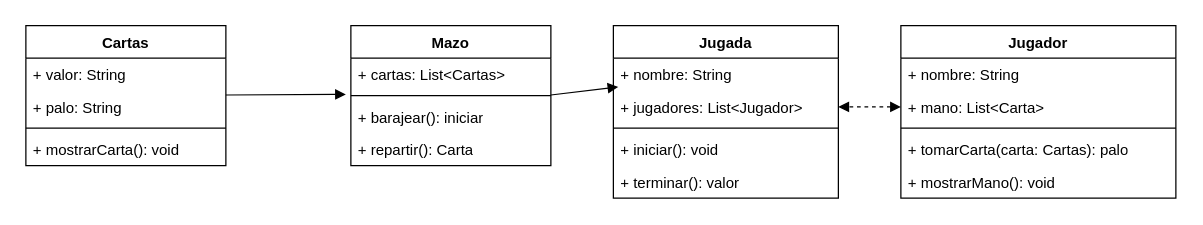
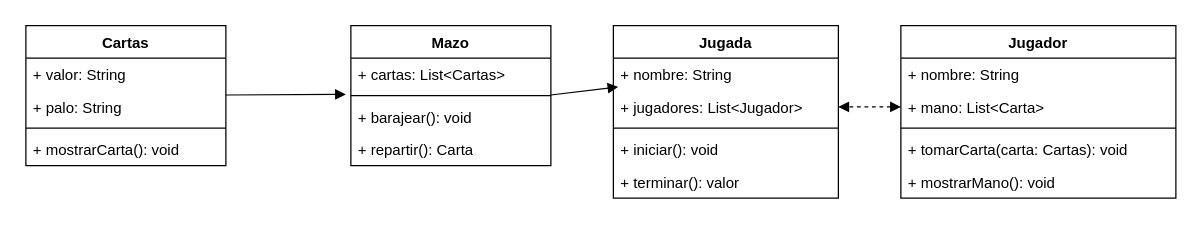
  <mxCell id="0" />
  <mxCell id="1" parent="0" />
  <mxCell id="2" value="Cartas" style="swimlane;fontStyle=1;align=center;verticalAlign=top;childLayout=stackLayout;horizontal=1;startSize=26;horizontalStack=0;resizeParent=1;resizeParentMax=0;resizeLast=0;collapsible=1;marginBottom=0;whiteSpace=wrap;html=1;" parent="1" vertex="1"><mxGeometry x="20" y="20" width="160" height="112" as="geometry" /></mxCell>
  <mxCell id="3" value="+ valor: String" style="text;strokeColor=none;fillColor=none;align=left;verticalAlign=top;spacingLeft=4;spacingRight=4;overflow=hidden;rotatable=0;points=[[0,0.5],[1,0.5]];portConstraint=eastwest;whiteSpace=wrap;html=1;" parent="2" vertex="1"><mxGeometry y="26" width="160" height="26" as="geometry" /></mxCell>
  <mxCell id="4" value="+ palo: String" style="text;strokeColor=none;fillColor=none;align=left;verticalAlign=top;spacingLeft=4;spacingRight=4;overflow=hidden;rotatable=0;points=[[0,0.5],[1,0.5]];portConstraint=eastwest;whiteSpace=wrap;html=1;" parent="2" vertex="1"><mxGeometry y="52" width="160" height="26" as="geometry" /></mxCell>
  <mxCell id="5" value="" style="line;strokeWidth=1;fillColor=none;align=left;verticalAlign=middle;spacingTop=-1;spacingLeft=3;spacingRight=3;rotatable=0;labelPosition=right;points=[];portConstraint=eastwest;strokeColor=inherit;" parent="2" vertex="1"><mxGeometry y="78" width="160" height="8" as="geometry" /></mxCell>
  <mxCell id="6" value="+ mostrarCarta(): void" style="text;strokeColor=none;fillColor=none;align=left;verticalAlign=top;spacingLeft=4;spacingRight=4;overflow=hidden;rotatable=0;points=[[0,0.5],[1,0.5]];portConstraint=eastwest;whiteSpace=wrap;html=1;" parent="2" vertex="1"><mxGeometry y="86" width="160" height="26" as="geometry" /></mxCell>
  <mxCell id="7" value="Mazo" style="swimlane;fontStyle=1;align=center;verticalAlign=top;childLayout=stackLayout;horizontal=1;startSize=26;horizontalStack=0;resizeParent=1;resizeParentMax=0;resizeLast=0;collapsible=1;marginBottom=0;whiteSpace=wrap;html=1;" parent="1" vertex="1"><mxGeometry x="280" y="20" width="160" height="112" as="geometry" /></mxCell>
  <mxCell id="8" value="+ cartas: List&amp;lt;Cartas&amp;gt;" style="text;strokeColor=none;fillColor=none;align=left;verticalAlign=top;spacingLeft=4;spacingRight=4;overflow=hidden;rotatable=0;points=[[0,0.5],[1,0.5]];portConstraint=eastwest;whiteSpace=wrap;html=1;" parent="7" vertex="1"><mxGeometry y="26" width="160" height="26" as="geometry" /></mxCell>
  <mxCell id="9" value="" style="line;strokeWidth=1;fillColor=none;align=left;verticalAlign=middle;spacingTop=-1;spacingLeft=3;spacingRight=3;rotatable=0;labelPosition=right;points=[];portConstraint=eastwest;strokeColor=inherit;" parent="7" vertex="1"><mxGeometry y="52" width="160" height="8" as="geometry" /></mxCell>
- <mxCell id="10" value="+ barajear(): iniciar" style="text;strokeColor=none;fillColor=none;align=left;verticalAlign=top;spacingLeft=4;spacingRight=4;overflow=hidden;rotatable=0;points=[[0,0.5],[1,0.5]];portConstraint=eastwest;whiteSpace=wrap;html=1;" parent="7" vertex="1"><mxGeometry y="60" width="160" height="26" as="geometry" /></mxCell>
+ <mxCell id="10" value="+ barajear(): void" style="text;strokeColor=none;fillColor=none;align=left;verticalAlign=top;spacingLeft=4;spacingRight=4;overflow=hidden;rotatable=0;points=[[0,0.5],[1,0.5]];portConstraint=eastwest;whiteSpace=wrap;html=1;" parent="7" vertex="1"><mxGeometry y="60" width="160" height="26" as="geometry" /></mxCell>
  <mxCell id="11" value="+ repartir(): Carta" style="text;strokeColor=none;fillColor=none;align=left;verticalAlign=top;spacingLeft=4;spacingRight=4;overflow=hidden;rotatable=0;points=[[0,0.5],[1,0.5]];portConstraint=eastwest;whiteSpace=wrap;html=1;" parent="7" vertex="1"><mxGeometry y="86" width="160" height="26" as="geometry" /></mxCell>
  <mxCell id="12" value="Jugada" style="swimlane;fontStyle=1;align=center;verticalAlign=top;childLayout=stackLayout;horizontal=1;startSize=26;horizontalStack=0;resizeParent=1;resizeParentMax=0;resizeLast=0;collapsible=1;marginBottom=0;whiteSpace=wrap;html=1;" parent="1" vertex="1"><mxGeometry x="490" y="20" width="180" height="138" as="geometry" /></mxCell>
  <mxCell id="13" value="+ nombre: String" style="text;strokeColor=none;fillColor=none;align=left;verticalAlign=top;spacingLeft=4;spacingRight=4;overflow=hidden;rotatable=0;points=[[0,0.5],[1,0.5]];portConstraint=eastwest;whiteSpace=wrap;html=1;" parent="12" vertex="1"><mxGeometry y="26" width="180" height="26" as="geometry" /></mxCell>
  <mxCell id="14" value="+ jugadores: List&amp;lt;Jugador&amp;gt;" style="text;strokeColor=none;fillColor=none;align=left;verticalAlign=top;spacingLeft=4;spacingRight=4;overflow=hidden;rotatable=0;points=[[0,0.5],[1,0.5]];portConstraint=eastwest;whiteSpace=wrap;html=1;" parent="12" vertex="1"><mxGeometry y="52" width="180" height="26" as="geometry" /></mxCell>
  <mxCell id="15" value="" style="line;strokeWidth=1;fillColor=none;align=left;verticalAlign=middle;spacingTop=-1;spacingLeft=3;spacingRight=3;rotatable=0;labelPosition=right;points=[];portConstraint=eastwest;strokeColor=inherit;" parent="12" vertex="1"><mxGeometry y="78" width="180" height="8" as="geometry" /></mxCell>
  <mxCell id="16" value="+ iniciar(): void" style="text;strokeColor=none;fillColor=none;align=left;verticalAlign=top;spacingLeft=4;spacingRight=4;overflow=hidden;rotatable=0;points=[[0,0.5],[1,0.5]];portConstraint=eastwest;whiteSpace=wrap;html=1;" parent="12" vertex="1"><mxGeometry y="86" width="180" height="26" as="geometry" /></mxCell>
  <mxCell id="17" value="+ terminar(): valor" style="text;strokeColor=none;fillColor=none;align=left;verticalAlign=top;spacingLeft=4;spacingRight=4;overflow=hidden;rotatable=0;points=[[0,0.5],[1,0.5]];portConstraint=eastwest;whiteSpace=wrap;html=1;" parent="12" vertex="1"><mxGeometry y="112" width="180" height="26" as="geometry" /></mxCell>
  <mxCell id="18" value="Jugador" style="swimlane;fontStyle=1;align=center;verticalAlign=top;childLayout=stackLayout;horizontal=1;startSize=26;horizontalStack=0;resizeParent=1;resizeParentMax=0;resizeLast=0;collapsible=1;marginBottom=0;whiteSpace=wrap;html=1;" parent="1" vertex="1"><mxGeometry x="720" y="20" width="220" height="138" as="geometry" /></mxCell>
  <mxCell id="19" value="+ nombre: String" style="text;strokeColor=none;fillColor=none;align=left;verticalAlign=top;spacingLeft=4;spacingRight=4;overflow=hidden;rotatable=0;points=[[0,0.5],[1,0.5]];portConstraint=eastwest;whiteSpace=wrap;html=1;" parent="18" vertex="1"><mxGeometry y="26" width="220" height="26" as="geometry" /></mxCell>
  <mxCell id="20" value="+ mano: List&amp;lt;Carta&amp;gt;" style="text;strokeColor=none;fillColor=none;align=left;verticalAlign=top;spacingLeft=4;spacingRight=4;overflow=hidden;rotatable=0;points=[[0,0.5],[1,0.5]];portConstraint=eastwest;whiteSpace=wrap;html=1;" parent="18" vertex="1"><mxGeometry y="52" width="220" height="26" as="geometry" /></mxCell>
  <mxCell id="21" value="" style="line;strokeWidth=1;fillColor=none;align=left;verticalAlign=middle;spacingTop=-1;spacingLeft=3;spacingRight=3;rotatable=0;labelPosition=right;points=[];portConstraint=eastwest;strokeColor=inherit;" parent="18" vertex="1"><mxGeometry y="78" width="220" height="8" as="geometry" /></mxCell>
- <mxCell id="22" value="+ tomarCarta(carta: Cartas): &lt;span class=&quot;hljs-type&quot;&gt;palo&lt;/span&gt;" style="text;strokeColor=none;fillColor=none;align=left;verticalAlign=top;spacingLeft=4;spacingRight=4;overflow=hidden;rotatable=0;points=[[0,0.5],[1,0.5]];portConstraint=eastwest;whiteSpace=wrap;html=1;" parent="18" vertex="1"><mxGeometry y="86" width="220" height="26" as="geometry" /></mxCell>
+ <mxCell id="22" value="+ tomarCarta(carta: Cartas): &lt;span class=&quot;hljs-type&quot;&gt;void&lt;/span&gt;" style="text;strokeColor=none;fillColor=none;align=left;verticalAlign=top;spacingLeft=4;spacingRight=4;overflow=hidden;rotatable=0;points=[[0,0.5],[1,0.5]];portConstraint=eastwest;whiteSpace=wrap;html=1;" parent="18" vertex="1"><mxGeometry y="86" width="220" height="26" as="geometry" /></mxCell>
  <mxCell id="23" value="+ mostrarMano(): &lt;span class=&quot;hljs-type&quot;&gt;void&lt;/span&gt;" style="text;strokeColor=none;fillColor=none;align=left;verticalAlign=top;spacingLeft=4;spacingRight=4;overflow=hidden;rotatable=0;points=[[0,0.5],[1,0.5]];portConstraint=eastwest;whiteSpace=wrap;html=1;" parent="18" vertex="1"><mxGeometry y="112" width="220" height="26" as="geometry" /></mxCell>
  <mxCell id="24" value="" style="html=1;verticalAlign=bottom;endArrow=block;curved=0;rounded=0;entryX=0.022;entryY=-0.115;entryDx=0;entryDy=0;entryPerimeter=0;" parent="1" target="14" edge="1"><mxGeometry width="80" relative="1" as="geometry"><mxPoint x="440" y="75.5" as="sourcePoint" /><mxPoint x="520" y="75.5" as="targetPoint" /></mxGeometry></mxCell>
  <mxCell id="25" value="" style="html=1;verticalAlign=bottom;endArrow=block;curved=0;rounded=0;entryX=-0.025;entryY=-0.192;entryDx=0;entryDy=0;entryPerimeter=0;" parent="1" target="10" edge="1"><mxGeometry width="80" relative="1" as="geometry"><mxPoint x="180" y="75.5" as="sourcePoint" /><mxPoint x="260" y="75.5" as="targetPoint" /><mxPoint as="offset" /></mxGeometry></mxCell>
  <mxCell id="26" value="" style="endArrow=block;startArrow=block;endFill=1;startFill=1;html=1;rounded=0;exitX=0;exitY=0.5;exitDx=0;exitDy=0;entryX=1;entryY=0.5;entryDx=0;entryDy=0;dashed=1;" parent="1" source="20" target="14" edge="1"><mxGeometry width="160" relative="1" as="geometry"><mxPoint x="510" y="240" as="sourcePoint" /><mxPoint x="670" y="240" as="targetPoint" /></mxGeometry></mxCell>
